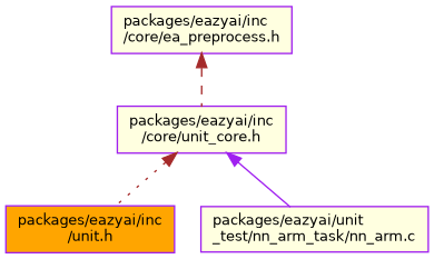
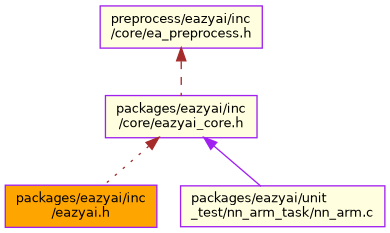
  digraph {
    node [color=purple fillcolor=lightyellow fontname=Helvetica fontsize=10 shape=record style=filled]
    edge [color=brown dir=back fontname=Helvetica fontsize=10 labelfontname=Helvetica labelfontsize=10]
-   n1 [fontcolor=black height=0.2 label="packages/eazyai/inc\l/core/ea_preprocess.h" width=0.4]
-   n2 [height=0.2 label="packages/eazyai/inc\l/core/unit_core.h" width=0.4]
-   n3 [fillcolor=orange height=0.2 label="packages/eazyai/inc\l/unit.h" width=0.4]
+   n1 [fontcolor=black height=0.2 label="preprocess/eazyai/inc\l/core/ea_preprocess.h" width=0.4]
+   n2 [height=0.2 label="packages/eazyai/inc\l/core/eazyai_core.h" width=0.4]
+   n3 [fillcolor=orange height=0.2 label="packages/eazyai/inc\l/eazyai.h" width=0.4]
    n4 [height=0.2 label="packages/eazyai/unit\l_test/nn_arm_task/nn_arm.c" width=0.4]
    n1 -> n2 [style=dashed]
    n2 -> n3 [style=dotted]
    n2 -> n4 [color=purple style=solid]
  }
